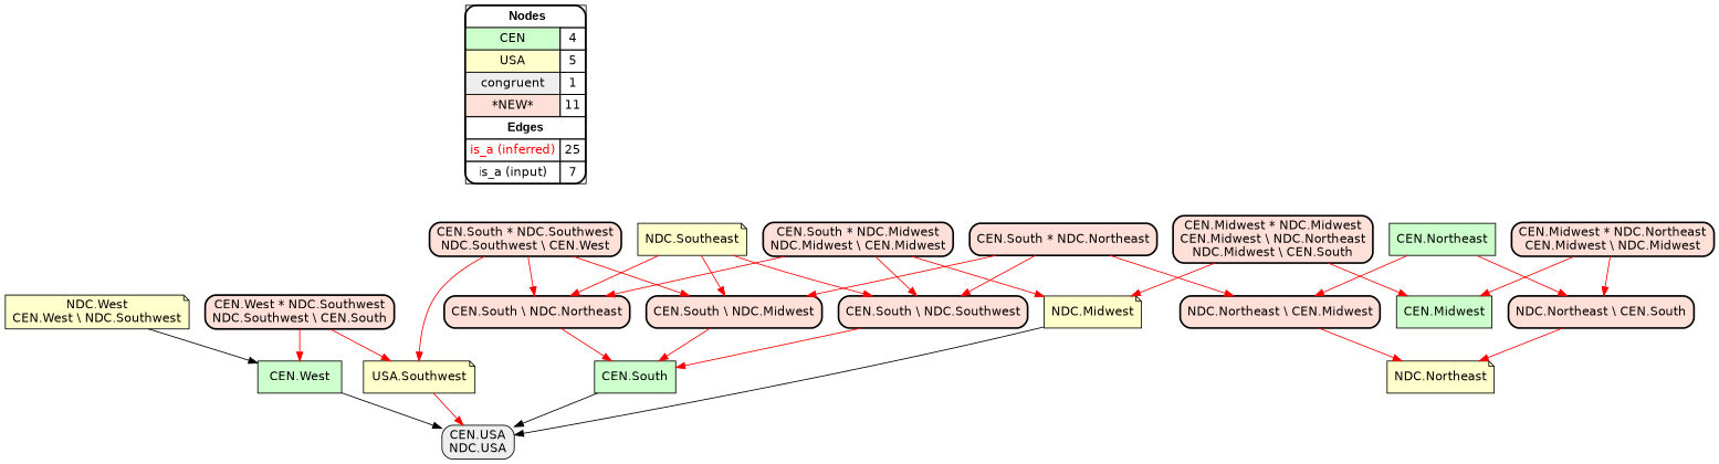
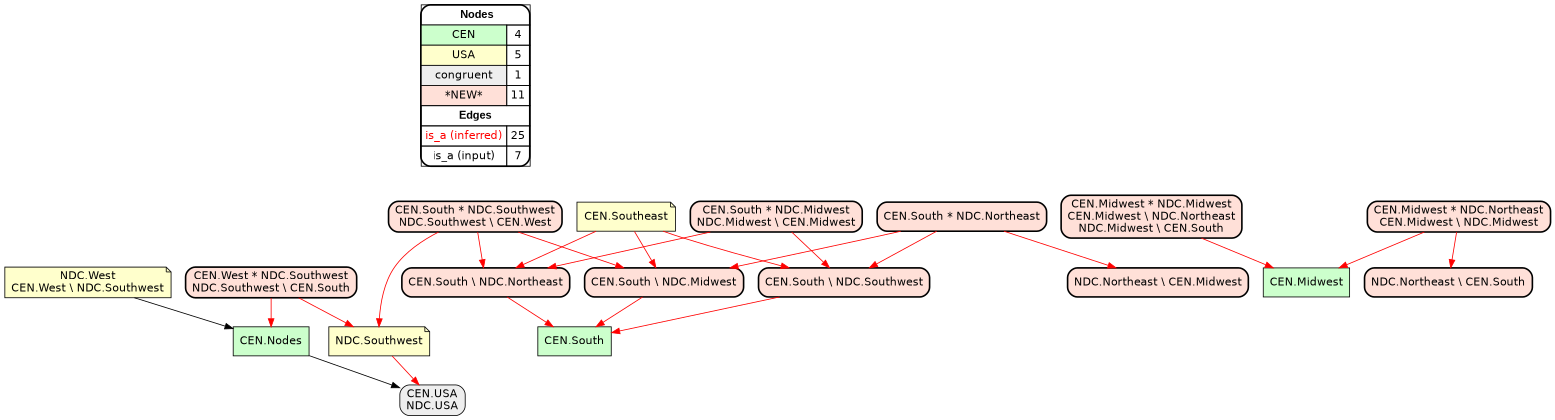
  digraph {
    rankdir=TB
    node [fillcolor="#FFE0D8" fontname=helvetica shape=box style="filled,rounded,bold"]
    edge [arrowhead=normal color="#FF0000" constraint=true penwidth=1 style=solid]
    n1 [fillcolor=white label=<   <TABLE BORDER="0" CELLBORDER="1" CELLSPACING="0" CELLPADDING="4">  <TR> <TD COLSPAN="2"><font face="Arial Black"> Nodes</font></TD> </TR>  <TR>   <TD bgcolor="#CCFFCC" fontname="helvetica">CEN</TD>   <TD>4</TD>   </TR>  <TR>   <TD bgcolor="#FFFFCC" fontname="helvetica">USA</TD>   <TD>5</TD>   </TR>  <TR>   <TD bgcolor="#EEEEEE" fontname="helvetica">congruent</TD>   <TD>1</TD>   </TR>  <TR>   <TD bgcolor="#FFE0D8" fontname="helvetica">*NEW*</TD>   <TD>11</TD>   </TR>  <TR> <TD COLSPAN="2"><font face = "Arial Black"> Edges </font></TD> </TR>  <TR>   <TD><font color ="#FF0000">is_a (inferred)</font></TD><TD>25</TD> </TR> <TR>   <TD><font color ="#000000">is_a (input)</font></TD><TD>7</TD> </TR> </TABLE>   > margin=0]
-   "CEN.West" [fillcolor="#CCFFCC" style=filled]
+   "CEN.West" [fillcolor="#CCFFCC" style=filled label="CEN.Nodes"]
    "CEN.USA\nNDC.USA" [fillcolor="#EEEEEE" style="filled,rounded"]
-   "CEN.Northeast" [fillcolor="#CCFFCC" style=filled]
    "NDC.Northeast \\ CEN.Midwest"
    "NDC.Northeast \\ CEN.South"
-   "NDC.Northeast" [fillcolor="#FFFFCC" shape=note style=filled]
    "CEN.Midwest" [fillcolor="#CCFFCC" style=filled]
    "CEN.South" [fillcolor="#CCFFCC" style=filled]
    "NDC.West\nCEN.West \\ NDC.Southwest" [fillcolor="#FFFFCC" shape=note style=filled]
-   "NDC.Midwest" [fillcolor="#FFFFCC" shape=note style=filled]
-   "NDC.Southwest" [fillcolor="#FFFFCC" shape=note style=filled label="USA.Southwest"]
-   "NDC.Southeast" [fillcolor="#FFFFCC" shape=note style=filled]
+   "NDC.Southwest" [fillcolor="#FFFFCC" shape=note style=filled]
+   "NDC.Southeast" [fillcolor="#FFFFCC" shape=note style=filled label="CEN.Southeast"]
    "CEN.South \\ NDC.Southwest"
    "CEN.South \\ NDC.Northeast"
    "CEN.South \\ NDC.Midwest"
    "CEN.West * NDC.Southwest\nNDC.Southwest \\ CEN.South"
    "CEN.Midwest * NDC.Northeast\nCEN.Midwest \\ NDC.Midwest"
    "CEN.South * NDC.Midwest\nNDC.Midwest \\ CEN.Midwest"
    "CEN.South * NDC.Southwest\nNDC.Southwest \\ CEN.West"
    "CEN.South * NDC.Northeast"
    "CEN.Midwest * NDC.Midwest\nCEN.Midwest \\ NDC.Northeast\nNDC.Midwest \\ CEN.South"
    subgraph sub_1 {
      rank=source
      n1
    }
    "CEN.West" -> "CEN.USA\nNDC.USA" [color="#000000"]
-   "CEN.Northeast" -> "NDC.Northeast \\ CEN.Midwest"
-   "CEN.Northeast" -> "NDC.Northeast \\ CEN.South"
-   "NDC.Northeast \\ CEN.Midwest" -> "NDC.Northeast"
-   "NDC.Northeast \\ CEN.South" -> "NDC.Northeast"
-   "CEN.South" -> "CEN.USA\nNDC.USA" [color="#000000"]
    "NDC.West\nCEN.West \\ NDC.Southwest" -> "CEN.West" [color="#000000"]
-   "NDC.Midwest" -> "CEN.USA\nNDC.USA" [color="#000000"]
    "NDC.Southwest" -> "CEN.USA\nNDC.USA"
    "NDC.Southeast" -> "CEN.South \\ NDC.Southwest"
    "NDC.Southeast" -> "CEN.South \\ NDC.Northeast"
    "NDC.Southeast" -> "CEN.South \\ NDC.Midwest"
    "CEN.South \\ NDC.Southwest" -> "CEN.South"
    "CEN.South \\ NDC.Northeast" -> "CEN.South"
    "CEN.South \\ NDC.Midwest" -> "CEN.South"
    "CEN.West * NDC.Southwest\nNDC.Southwest \\ CEN.South" -> "CEN.West"
    "CEN.West * NDC.Southwest\nNDC.Southwest \\ CEN.South" -> "NDC.Southwest"
    "CEN.Midwest * NDC.Northeast\nCEN.Midwest \\ NDC.Midwest" -> "NDC.Northeast \\ CEN.South"
    "CEN.Midwest * NDC.Northeast\nCEN.Midwest \\ NDC.Midwest" -> "CEN.Midwest"
-   "CEN.South * NDC.Midwest\nNDC.Midwest \\ CEN.Midwest" -> "NDC.Midwest"
    "CEN.South * NDC.Midwest\nNDC.Midwest \\ CEN.Midwest" -> "CEN.South \\ NDC.Southwest"
    "CEN.South * NDC.Midwest\nNDC.Midwest \\ CEN.Midwest" -> "CEN.South \\ NDC.Northeast"
    "CEN.South * NDC.Southwest\nNDC.Southwest \\ CEN.West" -> "NDC.Southwest"
    "CEN.South * NDC.Southwest\nNDC.Southwest \\ CEN.West" -> "CEN.South \\ NDC.Northeast"
    "CEN.South * NDC.Southwest\nNDC.Southwest \\ CEN.West" -> "CEN.South \\ NDC.Midwest"
    "CEN.South * NDC.Northeast" -> "NDC.Northeast \\ CEN.Midwest"
    "CEN.South * NDC.Northeast" -> "CEN.South \\ NDC.Southwest"
    "CEN.South * NDC.Northeast" -> "CEN.South \\ NDC.Midwest"
    "CEN.Midwest * NDC.Midwest\nCEN.Midwest \\ NDC.Northeast\nNDC.Midwest \\ CEN.South" -> "CEN.Midwest"
-   "CEN.Midwest * NDC.Midwest\nCEN.Midwest \\ NDC.Northeast\nNDC.Midwest \\ CEN.South" -> "NDC.Midwest"
  }
